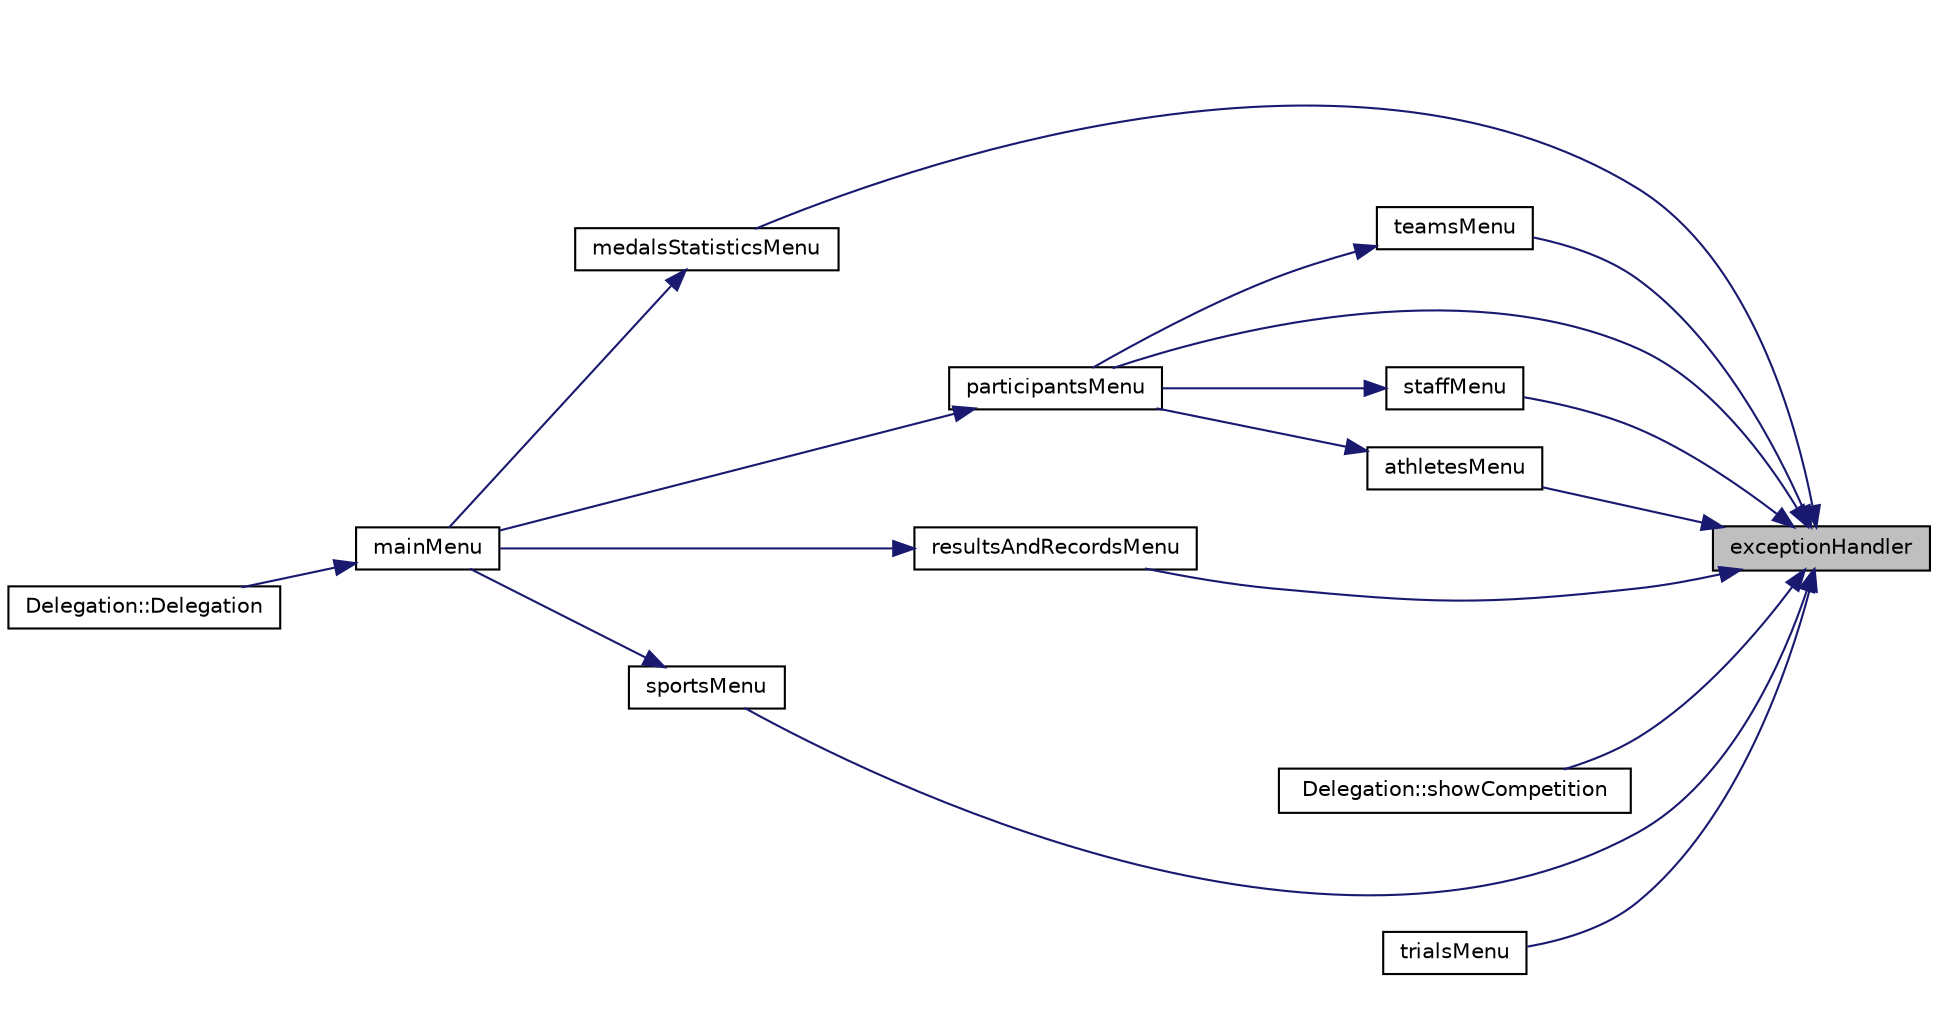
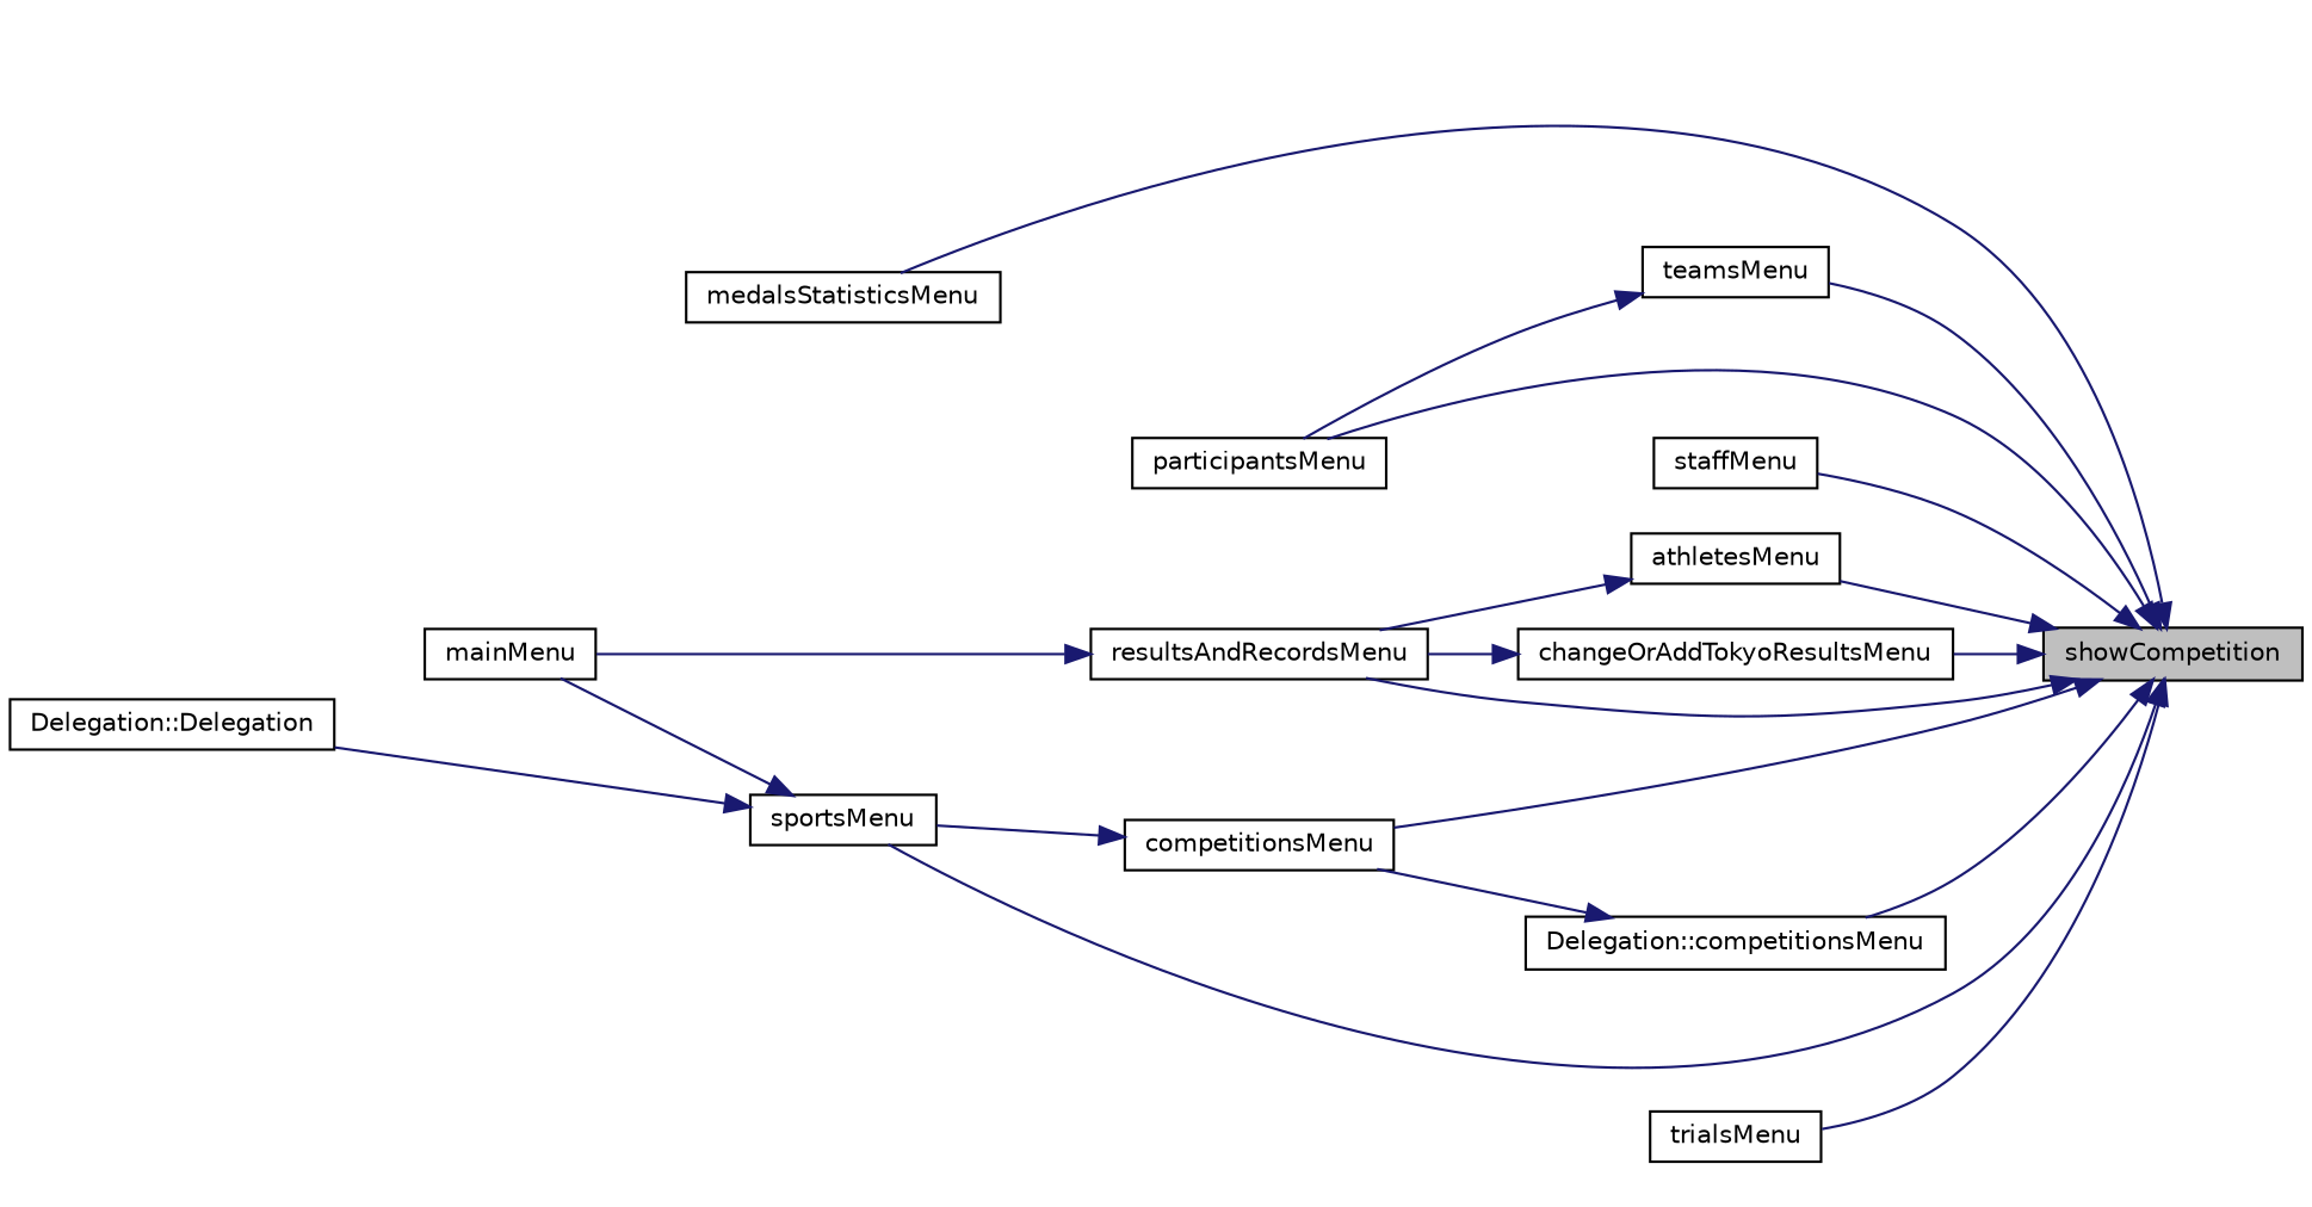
  digraph {
    rankdir=RL
    node [color=black fillcolor=white fontname=Helvetica fontsize=10 shape=record style=filled]
    edge [color=midnightblue dir=back fontname=Helvetica fontsize=10 labelfontname=Helvetica labelfontsize=10 style=solid]
-   n1 [fillcolor=grey75 fontcolor=black height=0.2 label=exceptionHandler width=0.4]
+   n1 [fillcolor=grey75 fontcolor=black height=0.2 label=showCompetition width=0.4]
    n2 [height=0.2 label=athletesMenu width=0.4]
    n3 [height=0.2 label=participantsMenu width=0.4]
+   n4 [height=0.2 label=changeOrAddTokyoResultsMenu width=0.4]
    n5 [height=0.2 label=resultsAndRecordsMenu width=0.4]
+   n6 [height=0.2 label=competitionsMenu width=0.4]
    n7 [height=0.2 label=sportsMenu width=0.4]
    n8 [height=0.2 label=medalsStatisticsMenu width=0.4]
-   n9 [height=0.2 label="Delegation::showCompetition" width=0.4]
+   n9 [height=0.2 label="Delegation::competitionsMenu" width=0.4]
    n10 [height=0.2 label=staffMenu width=0.4]
    n11 [height=0.2 label=teamsMenu width=0.4]
    n12 [height=0.2 label=trialsMenu width=0.4]
    n13 [height=0.2 label=mainMenu width=0.4]
    n14 [height=0.2 label="Delegation::Delegation" width=0.4]
    n1 -> n2
    n1 -> n3
+   n1 -> n4
    n1 -> n5
+   n1 -> n6
    n1 -> n7
    n1 -> n8
    n1 -> n9
    n1 -> n10
    n1 -> n11
    n1 -> n12
-   n2 -> n3
-   n3 -> n13
+   n2 -> n5
+   n4 -> n5
    n5 -> n13
+   n6 -> n7
    n7 -> n13
-   n8 -> n13
-   n10 -> n3
+   n9 -> n6
    n11 -> n3
-   n13 -> n14
+   n7 -> n14
  }
